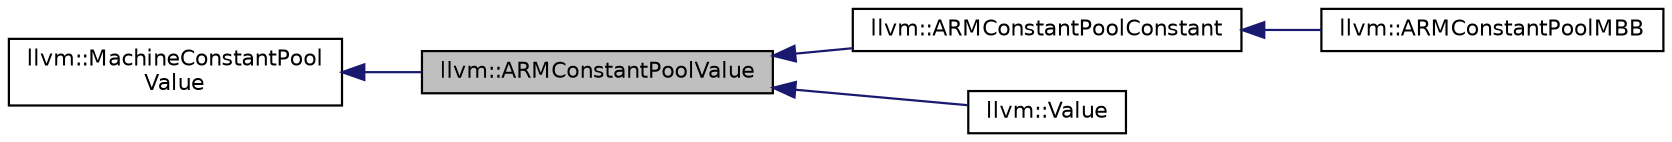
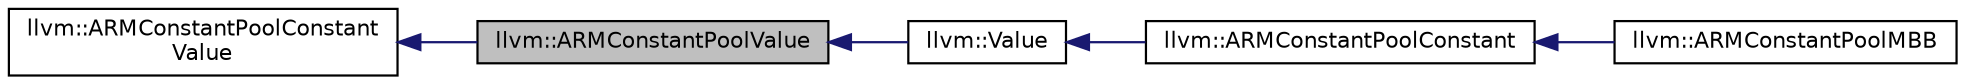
  digraph {
    rankdir=LR
    node [color=black fontname=Helvetica fontsize=10 shape=box]
    edge [color=midnightblue dir=back fontname=Helvetica fontsize=10 labelfontname=Helvetica labelfontsize=10 style=solid]
    n1 [fillcolor=grey75 fontcolor=black height=0.2 label="llvm::ARMConstantPoolValue" style=filled width=0.4]
    n2 [height=0.2 label="llvm::ARMConstantPoolConstant" width=0.4]
    n3 [height=0.2 label="llvm::Value" width=0.4]
    n4 [height=0.2 label="llvm::ARMConstantPoolMBB" width=0.4]
-   n5 [height=0.2 label="llvm::MachineConstantPool\lValue" width=0.4]
-   n1 -> n2
+   n5 [height=0.2 label="llvm::ARMConstantPoolConstant\lValue" width=0.4]
+   n3 -> n2
    n1 -> n3
    n2 -> n4
    n5 -> n1
  }
